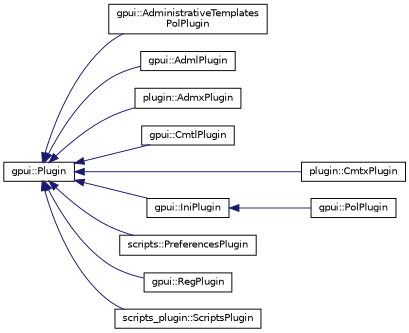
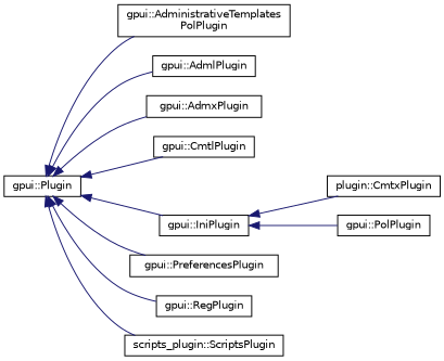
  digraph {
    rankdir=LR
    node [color=black fillcolor=white fontname=Helvetica fontsize=10 shape=record style=filled]
    edge [color=midnightblue dir=back fontname=Helvetica fontsize=10 labelfontname=Helvetica labelfontsize=10 style=solid]
    n1 [height=0.2 label="gpui::Plugin" width=0.4]
    n2 [height=0.2 label="gpui::AdministrativeTemplates\lPolPlugin" width=0.4]
    n3 [height=0.2 label="gpui::AdmlPlugin" width=0.4]
-   n4 [height=0.2 label="plugin::AdmxPlugin" width=0.4]
+   n4 [height=0.2 label="gpui::AdmxPlugin" width=0.4]
    n5 [height=0.2 label="gpui::CmtlPlugin" width=0.4]
    n6 [height=0.2 label="plugin::CmtxPlugin" width=0.4]
    n7 [height=0.2 label="gpui::IniPlugin" width=0.4]
-   n8 [height=0.2 label="scripts::PreferencesPlugin" width=0.4]
+   n8 [height=0.2 label="gpui::PreferencesPlugin" width=0.4]
    n9 [height=0.2 label="gpui::RegPlugin" width=0.4]
    n10 [height=0.2 label="scripts_plugin::ScriptsPlugin" width=0.4]
    n11 [height=0.2 label="gpui::PolPlugin" width=0.4]
    n1 -> n2
    n1 -> n3
    n1 -> n4
    n1 -> n5
-   n1 -> n6
+   n7 -> n6
    n1 -> n7
    n1 -> n8
    n1 -> n9
    n1 -> n10
    n7 -> n11
  }
